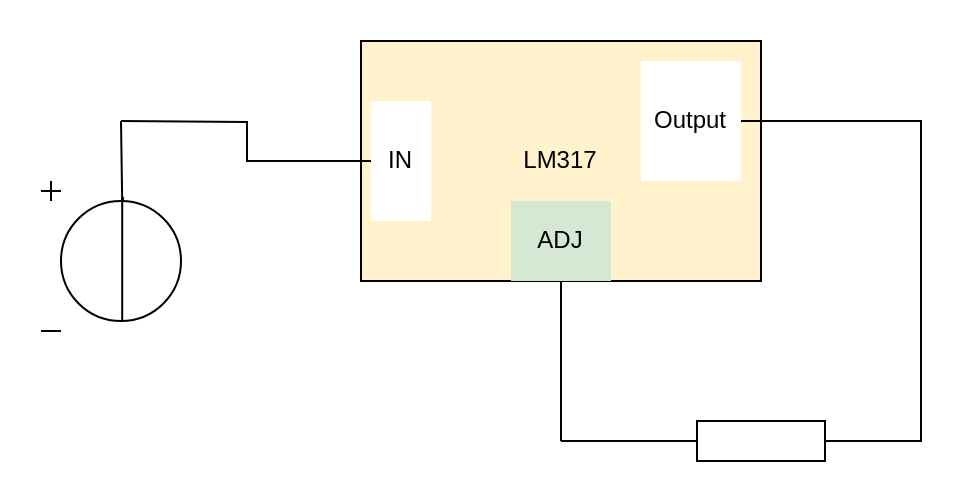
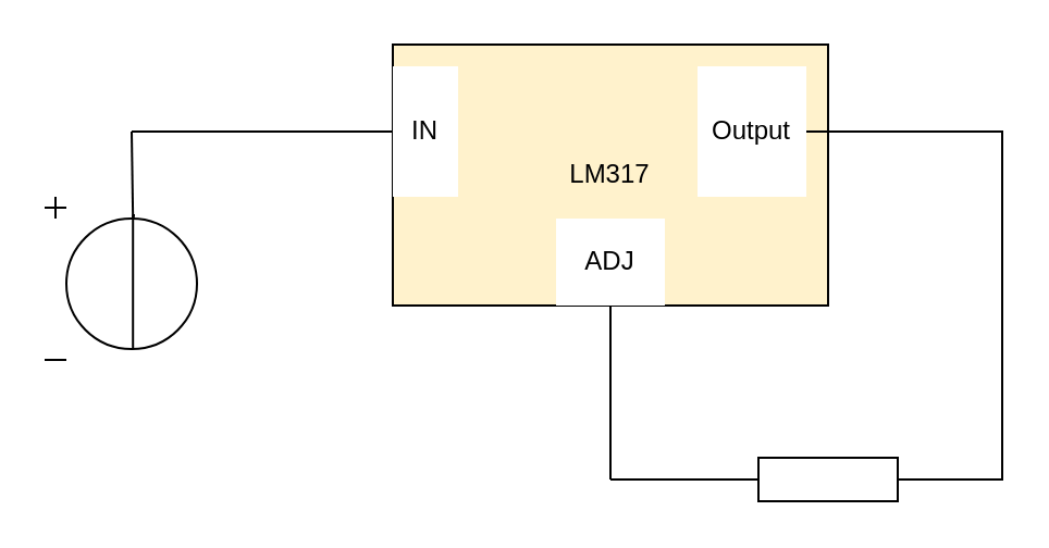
  <mxCell id="0" />
  <mxCell id="1" parent="0" />
  <mxCell id="2" style="edgeStyle=orthogonalEdgeStyle;rounded=0;orthogonalLoop=1;jettySize=auto;html=1;exitX=0.58;exitY=0.135;exitDx=0;exitDy=0;exitPerimeter=0;fontSize=12;endArrow=none;endFill=0;" edge="1" parent="1" source="4"><mxGeometry relative="1" as="geometry"><mxPoint x="61" y="98" as="targetPoint" /></mxGeometry></mxCell>
  <mxCell id="3" style="edgeStyle=orthogonalEdgeStyle;rounded=0;orthogonalLoop=1;jettySize=auto;html=1;exitX=0.58;exitY=0.135;exitDx=0;exitDy=0;exitPerimeter=0;fontSize=12;endArrow=none;endFill=0;" edge="1" parent="1" source="4"><mxGeometry relative="1" as="geometry"><mxPoint x="61" y="98" as="targetPoint" /></mxGeometry></mxCell>
  <mxCell id="4" value="" style="pointerEvents=1;verticalLabelPosition=bottom;shadow=0;dashed=0;align=center;html=1;verticalAlign=top;shape=mxgraph.electrical.signal_sources.dc_source_1;" vertex="1" parent="1"><mxGeometry x="20" y="90" width="70" height="75" as="geometry" /></mxCell>
  <mxCell id="5" style="edgeStyle=orthogonalEdgeStyle;rounded=0;orthogonalLoop=1;jettySize=auto;html=1;exitX=0.58;exitY=0.135;exitDx=0;exitDy=0;exitPerimeter=0;entryX=0.58;entryY=0.935;entryDx=0;entryDy=0;entryPerimeter=0;endArrow=none;endFill=0;" edge="1" parent="1" source="4" target="4"><mxGeometry relative="1" as="geometry"><Array as="points"><mxPoint x="61" y="120" /><mxPoint x="61" y="120" /></Array></mxGeometry></mxCell>
  <mxCell id="6" value="" style="group" vertex="1" connectable="0" parent="1"><mxGeometry x="180" y="20" width="200" height="120" as="geometry" /></mxCell>
  <mxCell id="7" value="&lt;div style=&quot;text-align: justify;&quot;&gt;&lt;span style=&quot;background-color: initial;&quot;&gt;&lt;font style=&quot;font-size: 12px;&quot;&gt;LM317&lt;/font&gt;&lt;/span&gt;&lt;/div&gt;" style="rounded=0;whiteSpace=wrap;html=1;fillColor=#fff2cc;" vertex="1" parent="6"><mxGeometry width="200" height="120" as="geometry" /></mxCell>
- <mxCell id="8" value="IN" style="rounded=0;whiteSpace=wrap;html=1;strokeColor=none;" vertex="1" parent="6"><mxGeometry x="5" y="30" width="30" height="60" as="geometry" /></mxCell>
+ <mxCell id="8" value="IN" style="rounded=0;whiteSpace=wrap;html=1;strokeColor=none;" vertex="1" parent="6"><mxGeometry y="10" width="30" height="60" as="geometry" /></mxCell>
  <mxCell id="9" value="Output" style="rounded=0;whiteSpace=wrap;html=1;strokeColor=none;" vertex="1" parent="6"><mxGeometry x="140" y="10" width="50" height="60" as="geometry" /></mxCell>
- <mxCell id="10" value="ADJ" style="rounded=0;whiteSpace=wrap;html=1;strokeColor=none;fillColor=#d5e8d4;" vertex="1" parent="6"><mxGeometry x="75" y="80" width="50" height="40" as="geometry" /></mxCell>
+ <mxCell id="10" value="ADJ" style="rounded=0;whiteSpace=wrap;html=1;strokeColor=none;" vertex="1" parent="6"><mxGeometry x="75" y="80" width="50" height="40" as="geometry" /></mxCell>
  <mxCell id="11" style="edgeStyle=orthogonalEdgeStyle;rounded=0;orthogonalLoop=1;jettySize=auto;html=1;exitX=0;exitY=0.5;exitDx=0;exitDy=0;fontSize=12;endArrow=none;endFill=0;" edge="1" parent="1" source="8"><mxGeometry relative="1" as="geometry"><mxPoint x="60" y="60" as="targetPoint" /></mxGeometry></mxCell>
  <mxCell id="12" value="" style="endArrow=none;html=1;rounded=0;fontSize=12;exitX=0.58;exitY=0.135;exitDx=0;exitDy=0;exitPerimeter=0;" edge="1" parent="1" source="4"><mxGeometry width="50" height="50" relative="1" as="geometry"><mxPoint x="290" y="330" as="sourcePoint" /><mxPoint x="60" y="60" as="targetPoint" /></mxGeometry></mxCell>
  <mxCell id="13" value="" style="endArrow=none;html=1;rounded=0;fontSize=12;" edge="1" parent="1"><mxGeometry width="50" height="50" relative="1" as="geometry"><mxPoint x="280" y="220" as="sourcePoint" /><mxPoint x="280" y="140" as="targetPoint" /></mxGeometry></mxCell>
  <mxCell id="14" style="edgeStyle=orthogonalEdgeStyle;rounded=0;orthogonalLoop=1;jettySize=auto;html=1;exitX=1;exitY=0.5;exitDx=0;exitDy=0;exitPerimeter=0;entryX=1;entryY=0.5;entryDx=0;entryDy=0;fontSize=12;endArrow=none;endFill=0;" edge="1" parent="1" source="15" target="9"><mxGeometry relative="1" as="geometry"><Array as="points"><mxPoint x="460" y="220" /><mxPoint x="460" y="60" /></Array></mxGeometry></mxCell>
  <mxCell id="15" value="" style="pointerEvents=1;verticalLabelPosition=bottom;shadow=0;dashed=0;align=center;html=1;verticalAlign=top;shape=mxgraph.electrical.resistors.resistor_1;strokeColor=default;fontSize=12;fillColor=#FFFFFF;" vertex="1" parent="1"><mxGeometry x="330" y="210" width="100" height="20" as="geometry" /></mxCell>
  <mxCell id="16" value="" style="endArrow=none;html=1;rounded=0;fontSize=12;entryX=0;entryY=0.5;entryDx=0;entryDy=0;entryPerimeter=0;" edge="1" parent="1" target="15"><mxGeometry width="50" height="50" relative="1" as="geometry"><mxPoint x="280" y="220" as="sourcePoint" /><mxPoint x="370" y="330" as="targetPoint" /></mxGeometry></mxCell>
